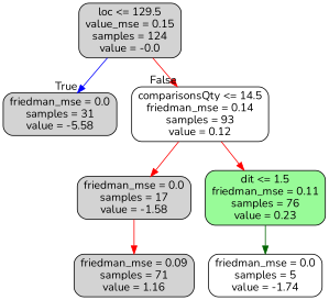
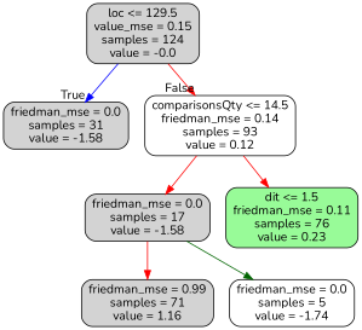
  digraph {
    fontname=Nunito
    node [color=black fillcolor=lightgrey fontname=Nunito shape=box style="filled, rounded"]
    edge [color=red fontname=Nunito]
    n1 [label="loc <= 129.5\nvalue_mse = 0.15\nsamples = 124\nvalue = -0.0"]
-   n2 [label="friedman_mse = 0.0\nsamples = 31\nvalue = -5.58"]
+   n2 [label="friedman_mse = 0.0\nsamples = 31\nvalue = -1.58"]
    n3 [fillcolor=white label="comparisonsQty <= 14.5\nfriedman_mse = 0.14\nsamples = 93\nvalue = 0.12"]
    n4 [label="friedman_mse = 0.0\nsamples = 17\nvalue = -1.58"]
    n5 [fillcolor=palegreen label="dit <= 1.5\nfriedman_mse = 0.11\nsamples = 76\nvalue = 0.23"]
-   n6 [label="friedman_mse = 0.09\nsamples = 71\nvalue = 1.16"]
+   n6 [label="friedman_mse = 0.99\nsamples = 71\nvalue = 1.16"]
    n7 [fillcolor=white label="friedman_mse = 0.0\nsamples = 5\nvalue = -1.74"]
    n1 -> n2 [color=blue headlabel=True labelangle=45 labeldistance=2.5]
    n1 -> n3 [headlabel=False labelangle=-45 labeldistance=2.5]
    n3 -> n4
    n3 -> n5
    n4 -> n6
-   n5 -> n7 [color=darkgreen]
+   n4 -> n7 [color=darkgreen]
  }
